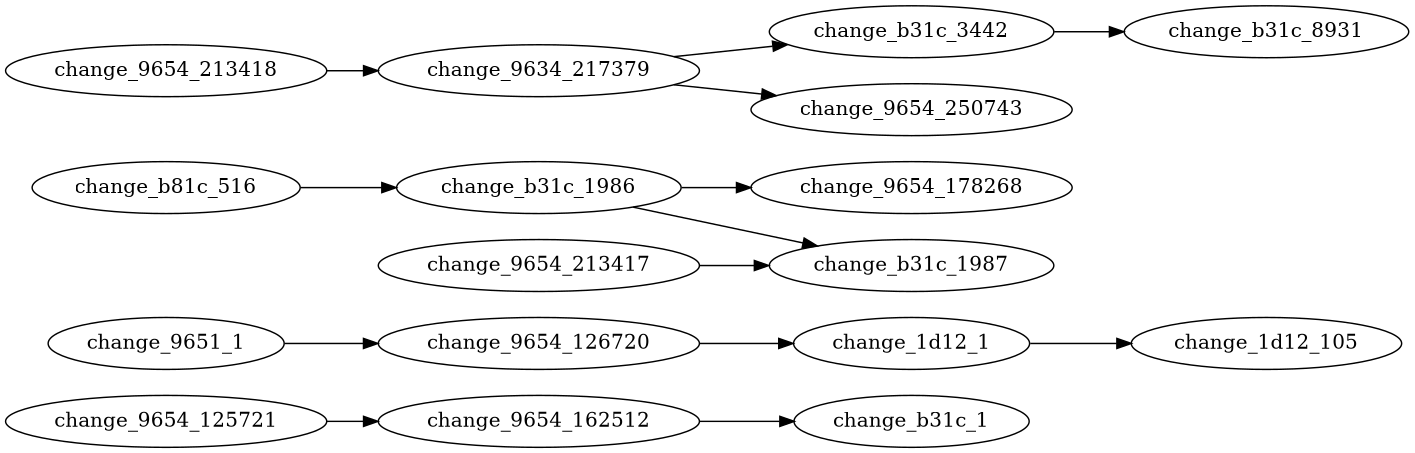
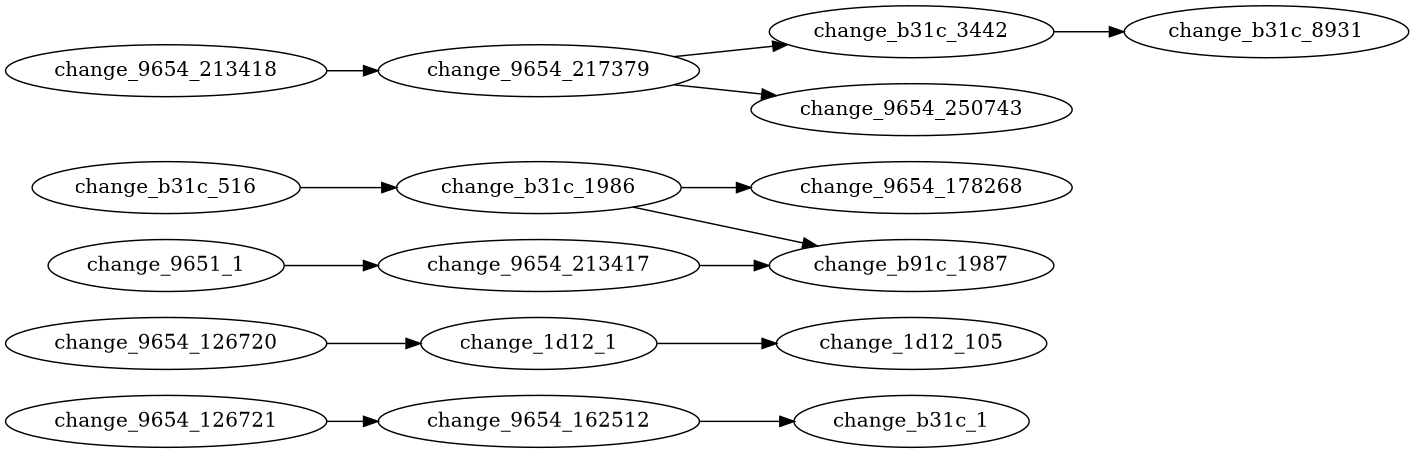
  digraph {
    rankdir=LR
-   change_9654_126721 [label=change_9654_125721]
+   change_9654_126721
    change_9654_162512
    change_b31c_1
    change_9654_126720
    change_1d12_1
    change_1d12_105
-   change_b31c_516 [label=change_b81c_516]
+   change_b31c_516
    change_b31c_1986
    change_9654_178268
-   change_b31c_1987
+   change_b31c_1987 [label=change_b91c_1987]
    change_9654_213417
    change_9654_213418
-   change_9654_217379 [label=change_9634_217379]
+   change_9654_217379
    n14 [label=change_b31c_3442]
    change_9654_250743
    change_b31c_8931
    n17 [label=change_9651_1]
    change_9654_126721 -> change_9654_162512
    change_9654_162512 -> change_b31c_1
    change_9654_126720 -> change_1d12_1
    change_1d12_1 -> change_1d12_105
    change_b31c_516 -> change_b31c_1986
    change_b31c_1986 -> change_9654_178268
    change_b31c_1986 -> change_b31c_1987
    change_9654_213417 -> change_b31c_1987
    change_9654_213418 -> change_9654_217379
    change_9654_217379 -> n14
    change_9654_217379 -> change_9654_250743
    n14 -> change_b31c_8931
-   n17 -> change_9654_126720
+   n17 -> change_9654_213417
  }
